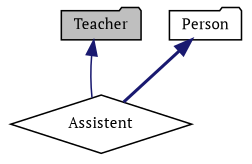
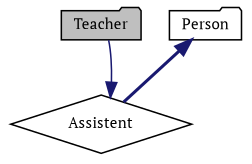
  digraph {
    fontname="PT Serif"
    node [color=black fillcolor=white fontname="PT Serif" fontsize=10 shape=folder style=filled]
    edge [color=midnightblue dir=back fontname="PT Serif" fontsize=10 labelfontname=Helvetica labelfontsize=10]
    n1 [fillcolor=grey75 fontcolor=black height=0.2 label=Teacher width=0.4]
    n2 [height=0.2 label=Assistent shape=diamond width=0.4]
    n3 [height=0.2 label=Person width=0.4]
-   n1 -> n2 [style=solid]
+   n2 -> n1 [style=solid]
    n3 -> n2 [style=bold]
  }
